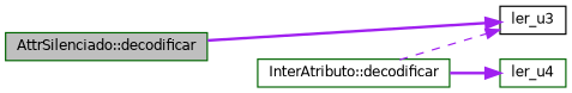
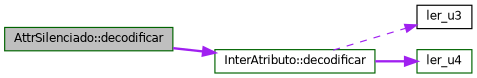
  digraph {
    rankdir=LR
    node [color=darkgreen fillcolor=white fontname=Helvetica fontsize=10 shape=record style=filled]
    edge [color=purple fontname=Helvetica fontsize=10 labelfontname=Helvetica labelfontsize=10 style=bold]
    n1 [fillcolor=grey75 fontcolor=black height=0.2 label="AttrSilenciado::decodificar" width=0.4]
    n2 [height=0.2 label="InterAtributo::decodificar" width=0.4]
    n3 [color=black height=0.2 label=ler_u3 width=0.4]
    n4 [height=0.2 label=ler_u4 width=0.4]
-   n1 -> n3
+   n1 -> n2
    n2 -> n3 [style=dashed]
    n2 -> n4
  }
